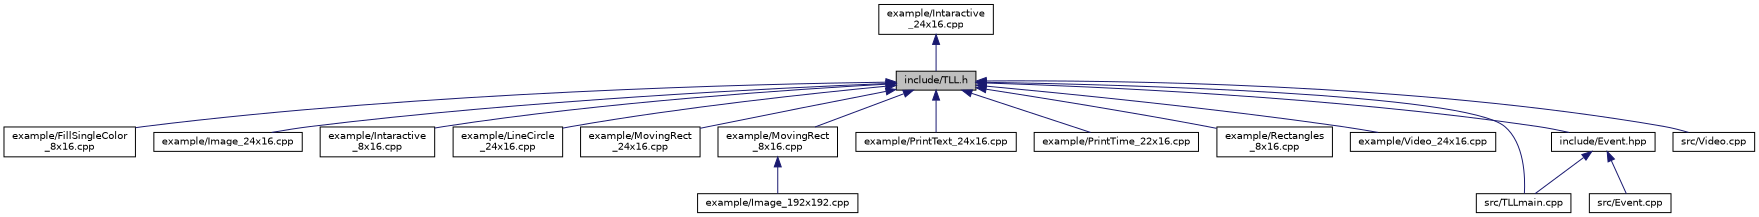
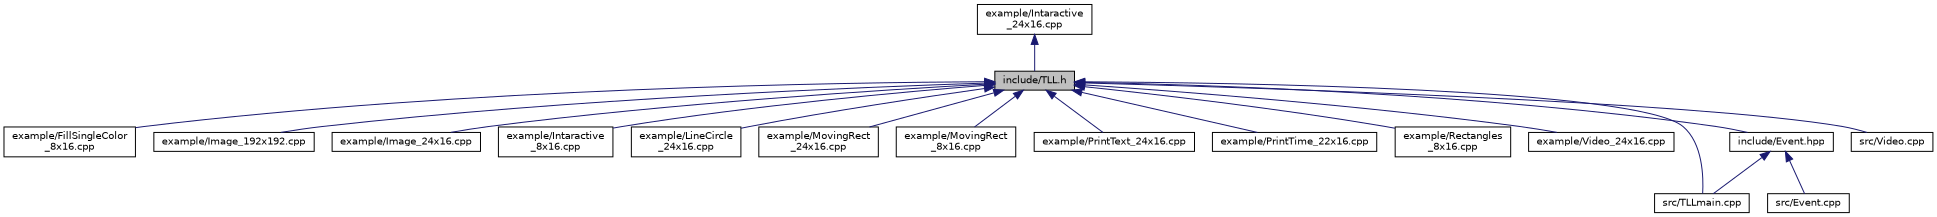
  digraph {
    node [color=black fillcolor=white fontname=Helvetica fontsize=10 shape=record style=filled]
    edge [color=midnightblue dir=back fontname=Helvetica fontsize=10 labelfontname=Helvetica labelfontsize=10 style=solid]
    n1 [fillcolor=grey75 fontcolor=black height=0.2 label="include/TLL.h" width=0.4]
    n2 [height=0.2 label="example/FillSingleColor\l_8x16.cpp" width=0.4]
    n3 [height=0.2 label="example/Image_192x192.cpp" width=0.4]
    n4 [height=0.2 label="example/Image_24x16.cpp" width=0.4]
    n5 [height=0.2 label="example/Intaractive\l_8x16.cpp" width=0.4]
    n6 [height=0.2 label="example/LineCircle\l_24x16.cpp" width=0.4]
    n7 [height=0.2 label="example/MovingRect\l_24x16.cpp" width=0.4]
    n8 [height=0.2 label="example/MovingRect\l_8x16.cpp" width=0.4]
    n9 [height=0.2 label="example/PrintText_24x16.cpp" width=0.4]
    n10 [height=0.2 label="example/PrintTime_22x16.cpp" width=0.4]
    n11 [height=0.2 label="example/Rectangles\l_8x16.cpp" width=0.4]
    n12 [height=0.2 label="example/Video_24x16.cpp" width=0.4]
    n13 [height=0.2 label="include/Event.hpp" width=0.4]
    n14 [height=0.2 label="src/TLLmain.cpp" width=0.4]
    n15 [height=0.2 label="src/Video.cpp" width=0.4]
    n16 [height=0.2 label="example/Intaractive\l_24x16.cpp" width=0.4]
    n17 [height=0.2 label="src/Event.cpp" width=0.4]
    n1 -> n2
-   n8 -> n3
+   n1 -> n3
    n1 -> n4
    n1 -> n5
    n1 -> n6
    n1 -> n7
    n1 -> n8
    n1 -> n9
    n1 -> n10
    n1 -> n11
    n1 -> n12
    n1 -> n13
    n1 -> n14
    n1 -> n15
    n13 -> n14
    n13 -> n17
    n16 -> n1
  }
